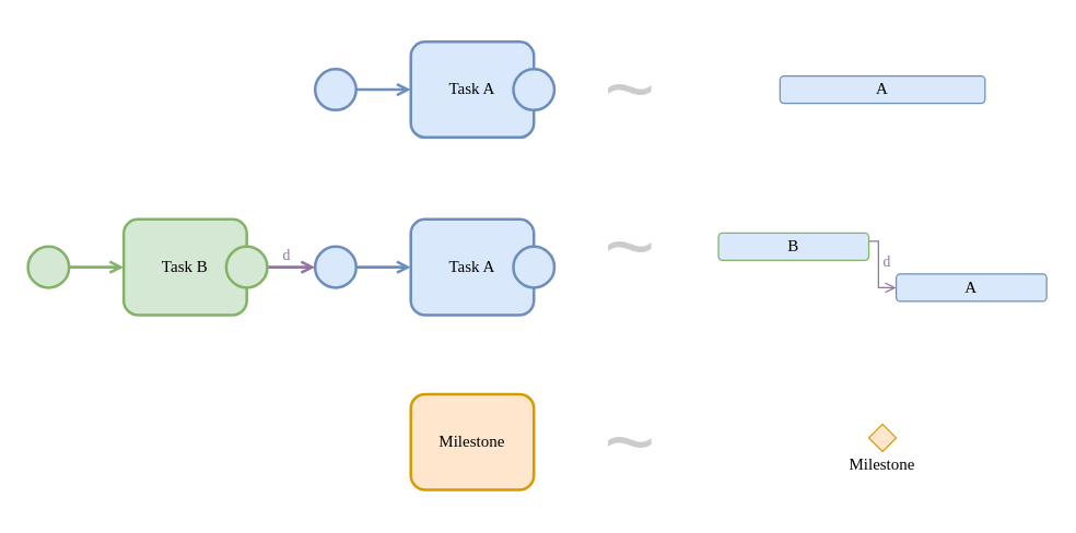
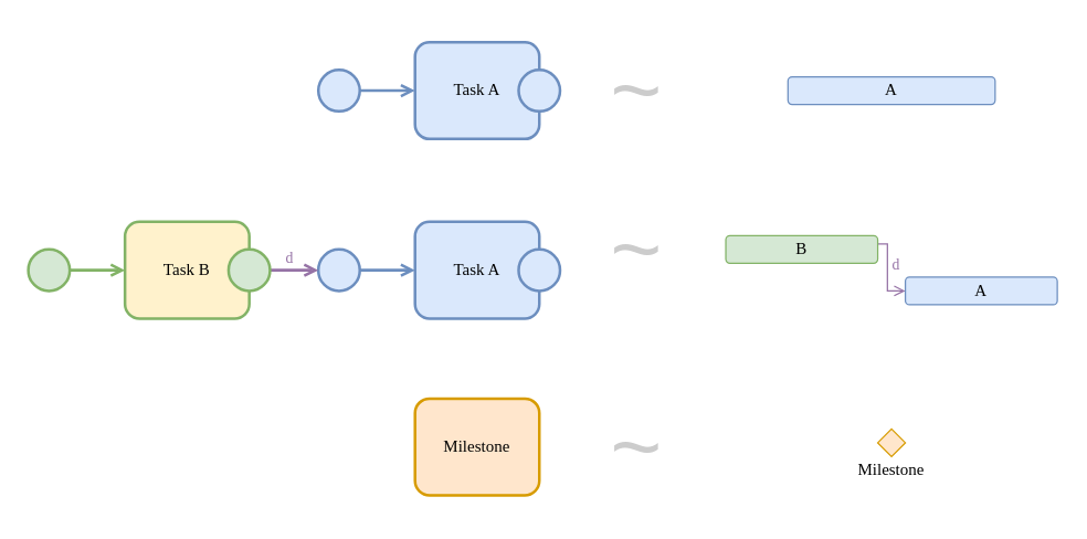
  <mxCell id="0" />
  <mxCell id="1" parent="0" />
  <mxCell id="2" value="Task A" style="rounded=1;whiteSpace=wrap;html=1;strokeWidth=2;fillColor=#dae8fc;strokeColor=#6c8ebf;fontFamily=IBM Plex Sans;" vertex="1" parent="1"><mxGeometry x="300" y="30" width="90" height="70" as="geometry" /></mxCell>
  <mxCell id="3" value="" style="ellipse;whiteSpace=wrap;html=1;aspect=fixed;strokeWidth=2;fillColor=#dae8fc;strokeColor=#6c8ebf;fontFamily=IBM Plex Sans;" vertex="1" parent="1"><mxGeometry x="375" y="50" width="30" height="30" as="geometry" /></mxCell>
  <mxCell id="4" style="edgeStyle=orthogonalEdgeStyle;rounded=0;orthogonalLoop=1;jettySize=auto;html=1;endArrow=open;endFill=0;strokeWidth=2;fillColor=#dae8fc;strokeColor=#6c8ebf;fontFamily=IBM Plex Sans;" edge="1" parent="1" source="5" target="2"><mxGeometry relative="1" as="geometry" /></mxCell>
  <mxCell id="5" value="" style="ellipse;whiteSpace=wrap;html=1;aspect=fixed;strokeWidth=2;fillColor=#dae8fc;strokeColor=#6c8ebf;fontFamily=IBM Plex Sans;" vertex="1" parent="1"><mxGeometry x="230" y="50" width="30" height="30" as="geometry" /></mxCell>
  <mxCell id="6" value="A" style="rounded=1;whiteSpace=wrap;html=1;fillColor=#dae8fc;strokeColor=#6c8ebf;fontFamily=IBM Plex Sans;" vertex="1" parent="1"><mxGeometry x="570" y="55" width="150" height="20" as="geometry" /></mxCell>
  <mxCell id="7" value="Task A" style="rounded=1;whiteSpace=wrap;html=1;strokeWidth=2;fillColor=#dae8fc;strokeColor=#6c8ebf;fontFamily=IBM Plex Sans;" vertex="1" parent="1"><mxGeometry x="300" y="160" width="90" height="70" as="geometry" /></mxCell>
  <mxCell id="8" value="" style="ellipse;whiteSpace=wrap;html=1;aspect=fixed;strokeWidth=2;fillColor=#dae8fc;strokeColor=#6c8ebf;fontFamily=IBM Plex Sans;" vertex="1" parent="1"><mxGeometry x="375" y="180" width="30" height="30" as="geometry" /></mxCell>
  <mxCell id="9" style="edgeStyle=orthogonalEdgeStyle;rounded=0;orthogonalLoop=1;jettySize=auto;html=1;endArrow=open;endFill=0;strokeWidth=2;fillColor=#dae8fc;strokeColor=#6c8ebf;fontFamily=IBM Plex Sans;" edge="1" parent="1" source="10" target="7"><mxGeometry relative="1" as="geometry" /></mxCell>
  <mxCell id="10" value="" style="ellipse;whiteSpace=wrap;html=1;aspect=fixed;strokeWidth=2;fillColor=#dae8fc;strokeColor=#6c8ebf;fontFamily=IBM Plex Sans;" vertex="1" parent="1"><mxGeometry x="230" y="180" width="30" height="30" as="geometry" /></mxCell>
- <mxCell id="11" value="Task B" style="rounded=1;whiteSpace=wrap;html=1;strokeWidth=2;fillColor=#d5e8d4;strokeColor=#82b366;fontFamily=IBM Plex Sans;" vertex="1" parent="1"><mxGeometry x="90" y="160" width="90" height="70" as="geometry" /></mxCell>
+ <mxCell id="11" value="Task B" style="rounded=1;whiteSpace=wrap;html=1;strokeWidth=2;fillColor=#fff2cc;strokeColor=#82b366;fontFamily=IBM Plex Sans;" vertex="1" parent="1"><mxGeometry x="90" y="160" width="90" height="70" as="geometry" /></mxCell>
  <mxCell id="12" style="edgeStyle=orthogonalEdgeStyle;rounded=0;orthogonalLoop=1;jettySize=auto;html=1;strokeWidth=2;endArrow=open;endFill=0;fillColor=#e1d5e7;strokeColor=#9673a6;fontFamily=IBM Plex Sans;" edge="1" parent="1" source="14" target="10"><mxGeometry relative="1" as="geometry" /></mxCell>
  <mxCell id="13" value="d" style="edgeLabel;html=1;align=center;verticalAlign=middle;resizable=0;points=[];fontColor=#9673A6;fontFamily=IBM Plex Sans;" vertex="1" connectable="0" parent="12"><mxGeometry x="-0.407" relative="1" as="geometry"><mxPoint y="-10" as="offset" /></mxGeometry></mxCell>
  <mxCell id="14" value="" style="ellipse;whiteSpace=wrap;html=1;aspect=fixed;strokeWidth=2;fillColor=#d5e8d4;strokeColor=#82b366;fontFamily=IBM Plex Sans;" vertex="1" parent="1"><mxGeometry x="165" y="180" width="30" height="30" as="geometry" /></mxCell>
  <mxCell id="15" style="edgeStyle=orthogonalEdgeStyle;rounded=0;orthogonalLoop=1;jettySize=auto;html=1;endArrow=open;endFill=0;strokeWidth=2;fillColor=#d5e8d4;strokeColor=#82b366;fontFamily=IBM Plex Sans;" edge="1" parent="1" source="16" target="11"><mxGeometry relative="1" as="geometry" /></mxCell>
  <mxCell id="16" value="" style="ellipse;whiteSpace=wrap;html=1;aspect=fixed;strokeWidth=2;fillColor=#d5e8d4;strokeColor=#82b366;fontFamily=IBM Plex Sans;" vertex="1" parent="1"><mxGeometry x="20" y="180" width="30" height="30" as="geometry" /></mxCell>
  <mxCell id="17" style="edgeStyle=orthogonalEdgeStyle;rounded=0;orthogonalLoop=1;jettySize=auto;html=1;entryX=0;entryY=0.5;entryDx=0;entryDy=0;exitX=1;exitY=0.5;exitDx=0;exitDy=0;endArrow=open;endFill=0;fillColor=#e1d5e7;strokeColor=#9673a6;fontFamily=IBM Plex Sans;" edge="1" parent="1" target="20"><mxGeometry relative="1" as="geometry"><mxPoint x="632" y="176" as="sourcePoint" /><mxPoint x="652" y="210" as="targetPoint" /><Array as="points"><mxPoint x="642" y="176" /><mxPoint x="642" y="210" /></Array></mxGeometry></mxCell>
  <mxCell id="18" value="d" style="edgeLabel;html=1;align=center;verticalAlign=middle;resizable=0;points=[];fontColor=#9673A6;fontFamily=IBM Plex Sans;" vertex="1" connectable="0" parent="17"><mxGeometry x="0.043" relative="1" as="geometry"><mxPoint x="5" y="-6" as="offset" /></mxGeometry></mxCell>
- <mxCell id="19" value="B" style="rounded=1;whiteSpace=wrap;html=1;fillColor=#dae8fc;strokeColor=#82b366;fontFamily=IBM Plex Sans;" vertex="1" parent="1"><mxGeometry x="525" y="170" width="110" height="20" as="geometry" /></mxCell>
+ <mxCell id="19" value="B" style="rounded=1;whiteSpace=wrap;html=1;fillColor=#d5e8d4;strokeColor=#82b366;fontFamily=IBM Plex Sans;" vertex="1" parent="1"><mxGeometry x="525" y="170" width="110" height="20" as="geometry" /></mxCell>
  <mxCell id="20" value="A" style="rounded=1;whiteSpace=wrap;html=1;fillColor=#dae8fc;strokeColor=#6c8ebf;fontFamily=IBM Plex Sans;" vertex="1" parent="1"><mxGeometry x="655" y="200" width="110" height="20" as="geometry" /></mxCell>
  <mxCell id="21" value="Milestone" style="rounded=1;whiteSpace=wrap;html=1;strokeWidth=2;fillColor=#ffe6cc;strokeColor=#d79b00;fontFamily=IBM Plex Sans;" vertex="1" parent="1"><mxGeometry x="300" y="288" width="90" height="70" as="geometry" /></mxCell>
  <mxCell id="22" value="Milestone" style="rhombus;whiteSpace=wrap;html=1;strokeWidth=1;fillColor=#ffe6cc;strokeColor=#d79b00;verticalAlign=middle;horizontal=1;labelPosition=center;verticalLabelPosition=bottom;align=center;fontFamily=IBM Plex Sans;" vertex="1" parent="1"><mxGeometry x="635" y="310" width="20" height="20" as="geometry" /></mxCell>
  <mxCell id="23" value="~" style="text;html=1;align=center;verticalAlign=middle;resizable=0;points=[];autosize=1;strokeColor=none;fillColor=none;fontSize=64;fontColor=#CCCCCC;" vertex="1" parent="1"><mxGeometry x="430" y="278" width="60" height="90" as="geometry" /></mxCell>
  <mxCell id="24" value="~" style="text;html=1;align=center;verticalAlign=middle;resizable=0;points=[];autosize=1;strokeColor=none;fillColor=none;fontSize=64;fontColor=#CCCCCC;" vertex="1" parent="1"><mxGeometry x="430" y="135" width="60" height="90" as="geometry" /></mxCell>
  <mxCell id="25" value="~" style="text;html=1;align=center;verticalAlign=middle;resizable=0;points=[];autosize=1;strokeColor=none;fillColor=none;fontSize=64;fontColor=#CCCCCC;" vertex="1" parent="1"><mxGeometry x="430" y="20" width="60" height="90" as="geometry" /></mxCell>
